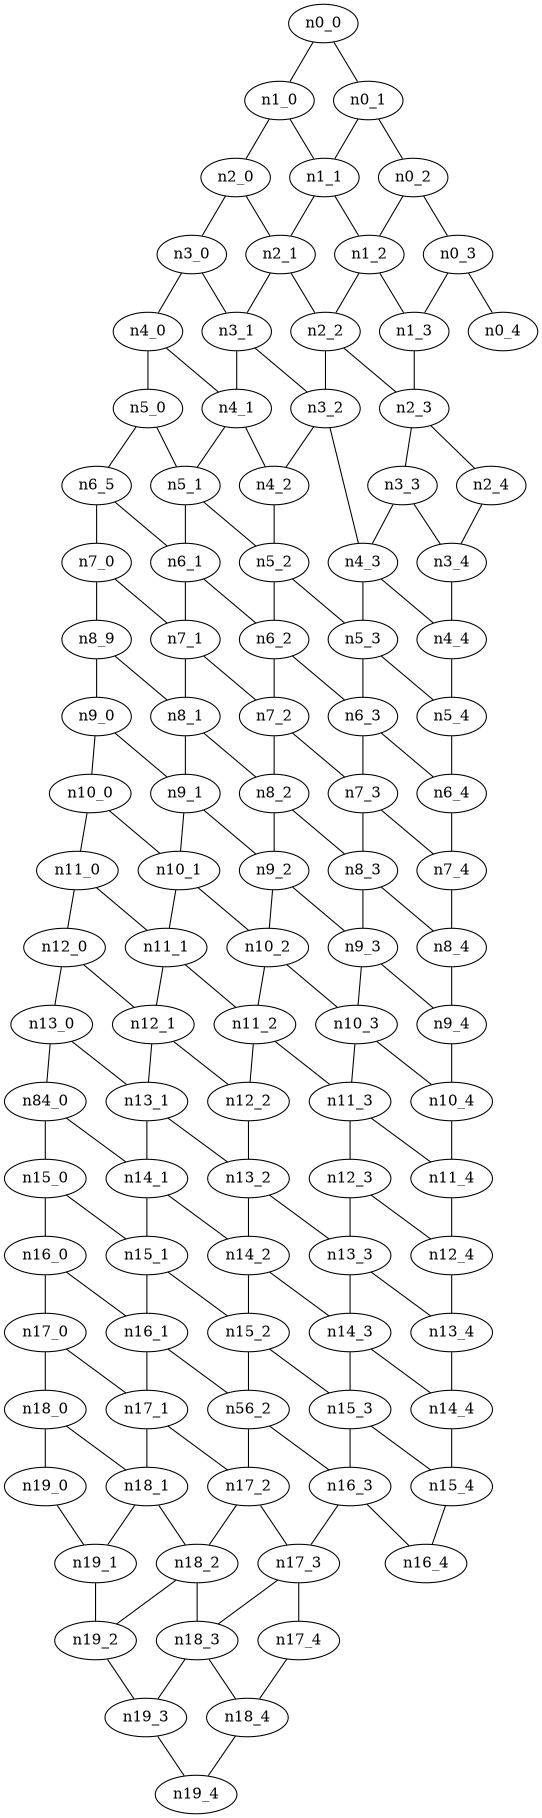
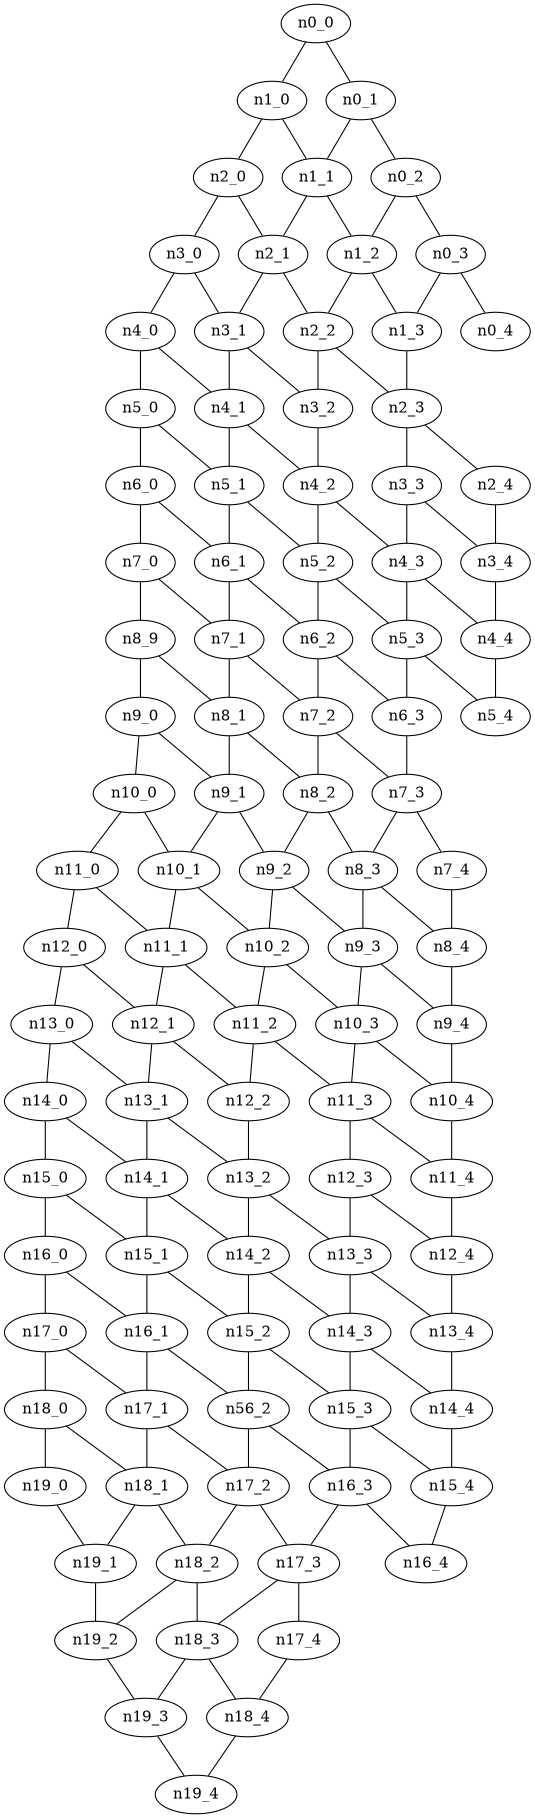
  graph {
    n2_4
    n3_4
    n4_4
    n5_4
    n5_0
-   n6_0 [label=n6_5]
+   n6_0
    n5_1
    n7_0
    n6_1
    n5_2
    n11 [label=n8_9]
    n7_1
    n6_2
    n10_4
    n11_4
    n12_4
    n13_4
    n19_0
    n19_1
    n19_2
    n19_3
    n16_3
    n16_4
    n17_3
    n17_4
    n18_3
    n18_4
-   n14_0 [label=n84_0]
+   n14_0
    n14_1
    n15_0
    n14_2
    n15_1
    n16_0
    n14_3
    n15_2
    n16_1
    n4_2
    n4_3
    n5_3
    n6_3
    n7_2
    n8_2
    n7_3
    n9_2
    n8_3
    n7_4
    n9_3
    n10_2
    n8_4
    n8_1
    n9_0
    n9_1
    n10_0
-   n6_4
    n10_3
    n9_4
    n11_2
    n18_1
    n18_2
    n10_1
    n11_1
    n12_1
    n11_3
    n17_0
    n17_1
    n18_0
    n67 [label=n56_2]
    n17_2
    n3_2
    n3_3
    n0_2
    n1_2
    n0_3
    n1_3
    n2_2
    n0_4
    n2_3
    n14_4
    n15_4
    n1_0
    n2_0
    n1_1
    n2_1
    n3_0
    n3_1
    n4_0
    n19_4
    n12_2
    n13_2
    n13_3
    n12_3
    n12_0
    n13_0
    n13_1
    n15_3
    n0_0
    n0_1
    n11_0
    n4_1
    n2_4 -- n3_4
    n3_4 -- n4_4
    n4_4 -- n5_4
-   n5_4 -- n6_4
    n5_0 -- n6_0
    n5_0 -- n5_1
    n6_0 -- n7_0
    n6_0 -- n6_1
    n5_1 -- n6_1
    n5_1 -- n5_2
    n7_0 -- n11
    n7_0 -- n7_1
    n6_1 -- n7_1
    n6_1 -- n6_2
    n5_2 -- n6_2
    n5_2 -- n5_3
    n11 -- n8_1
    n11 -- n9_0
    n7_1 -- n7_2
    n7_1 -- n8_1
    n6_2 -- n6_3
    n6_2 -- n7_2
    n10_4 -- n11_4
    n11_4 -- n12_4
    n12_4 -- n13_4
    n13_4 -- n14_4
    n19_0 -- n19_1
    n19_1 -- n19_2
    n19_2 -- n19_3
    n19_3 -- n19_4
    n16_3 -- n16_4
    n16_3 -- n17_3
    n17_3 -- n17_4
    n17_3 -- n18_3
    n17_4 -- n18_4
    n18_3 -- n19_3
    n18_3 -- n18_4
    n18_4 -- n19_4
    n14_0 -- n14_1
    n14_0 -- n15_0
    n14_1 -- n14_2
    n14_1 -- n15_1
    n15_0 -- n15_1
    n15_0 -- n16_0
    n14_2 -- n14_3
    n14_2 -- n15_2
    n15_1 -- n15_2
    n15_1 -- n16_1
    n16_0 -- n16_1
    n16_0 -- n17_0
    n14_3 -- n14_4
    n14_3 -- n15_3
    n15_2 -- n67
    n15_2 -- n15_3
    n16_1 -- n17_1
    n16_1 -- n67
    n4_2 -- n5_2
-   n3_2 -- n4_3
+   n4_2 -- n4_3
    n4_3 -- n4_4
    n4_3 -- n5_3
    n5_3 -- n5_4
    n5_3 -- n6_3
    n6_3 -- n7_3
-   n6_3 -- n6_4
    n7_2 -- n8_2
    n7_2 -- n7_3
    n8_2 -- n9_2
    n8_2 -- n8_3
    n7_3 -- n8_3
    n7_3 -- n7_4
    n9_2 -- n9_3
    n9_2 -- n10_2
    n8_3 -- n9_3
    n8_3 -- n8_4
    n7_4 -- n8_4
    n9_3 -- n10_3
    n9_3 -- n9_4
    n10_2 -- n10_3
    n10_2 -- n11_2
    n8_4 -- n9_4
    n8_1 -- n8_2
    n8_1 -- n9_1
    n9_0 -- n9_1
    n9_0 -- n10_0
    n9_1 -- n9_2
    n9_1 -- n10_1
    n10_0 -- n10_1
    n10_0 -- n11_0
-   n6_4 -- n7_4
    n10_3 -- n10_4
    n10_3 -- n11_3
    n9_4 -- n10_4
    n11_2 -- n11_3
    n11_2 -- n12_2
    n18_1 -- n19_1
    n18_1 -- n18_2
    n18_2 -- n19_2
    n18_2 -- n18_3
    n10_1 -- n10_2
    n10_1 -- n11_1
    n11_1 -- n11_2
    n11_1 -- n12_1
    n12_1 -- n12_2
    n12_1 -- n13_1
    n11_3 -- n11_4
    n11_3 -- n12_3
    n17_0 -- n17_1
    n17_0 -- n18_0
    n17_1 -- n18_1
    n17_1 -- n17_2
    n18_0 -- n19_0
    n18_0 -- n18_1
    n67 -- n16_3
    n67 -- n17_2
    n17_2 -- n17_3
    n17_2 -- n18_2
    n3_2 -- n4_2
    n3_3 -- n3_4
    n3_3 -- n4_3
    n0_2 -- n1_2
    n0_2 -- n0_3
    n1_2 -- n1_3
    n1_2 -- n2_2
    n0_3 -- n1_3
    n0_3 -- n0_4
    n1_3 -- n2_3
    n2_2 -- n3_2
    n2_2 -- n2_3
    n2_3 -- n2_4
    n2_3 -- n3_3
    n14_4 -- n15_4
    n15_4 -- n16_4
    n1_0 -- n2_0
    n1_0 -- n1_1
    n2_0 -- n2_1
    n2_0 -- n3_0
    n1_1 -- n1_2
    n1_1 -- n2_1
    n2_1 -- n2_2
    n2_1 -- n3_1
    n3_0 -- n3_1
    n3_0 -- n4_0
    n3_1 -- n3_2
    n3_1 -- n4_1
    n4_0 -- n5_0
    n4_0 -- n4_1
    n12_2 -- n13_2
    n13_2 -- n14_2
    n13_2 -- n13_3
    n13_3 -- n13_4
    n13_3 -- n14_3
    n12_3 -- n12_4
    n12_3 -- n13_3
    n12_0 -- n12_1
    n12_0 -- n13_0
    n13_0 -- n14_0
    n13_0 -- n13_1
    n13_1 -- n14_1
    n13_1 -- n13_2
    n15_3 -- n16_3
    n15_3 -- n15_4
    n0_0 -- n1_0
    n0_0 -- n0_1
    n0_1 -- n0_2
    n0_1 -- n1_1
    n11_0 -- n11_1
    n11_0 -- n12_0
    n4_1 -- n5_1
    n4_1 -- n4_2
  }
